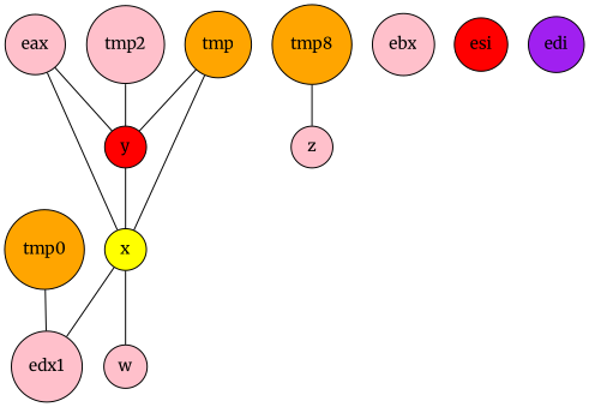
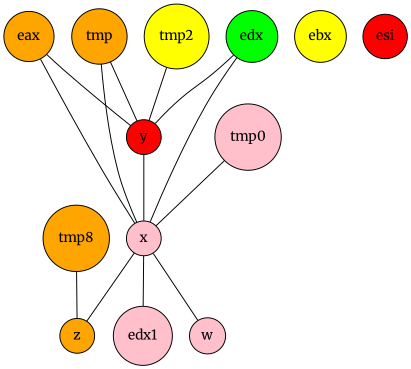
  strict graph {
    fontname=Merriweather
    node [fillcolor=pink fontname=Merriweather shape=circle style=filled]
    edge [fontname=Merriweather]
    y [fillcolor=red]
-   eax
-   x [fillcolor=yellow]
-   z
+   eax [fillcolor=orange]
+   x
+   z [fillcolor=orange]
    w
    n6 [label=edx1]
    n7 [fillcolor=orange label=tmp]
-   ebx
+   edx [fillcolor=green]
+   ebx [fillcolor=yellow]
    esi [fillcolor=red]
-   edi [fillcolor=purple]
    n12 [fillcolor=orange label=tmp8]
-   tmp2
-   tmp0 [fillcolor=orange]
+   tmp2 [fillcolor=yellow]
+   tmp0
    y -- x
    eax -- y
    eax -- x
+   x -- z
    x -- w
    x -- n6
    n7 -- y
    n7 -- x
+   edx -- y
+   edx -- x
    n12 -- z
    tmp2 -- y
-   tmp0 -- n6
+   tmp0 -- x
  }
